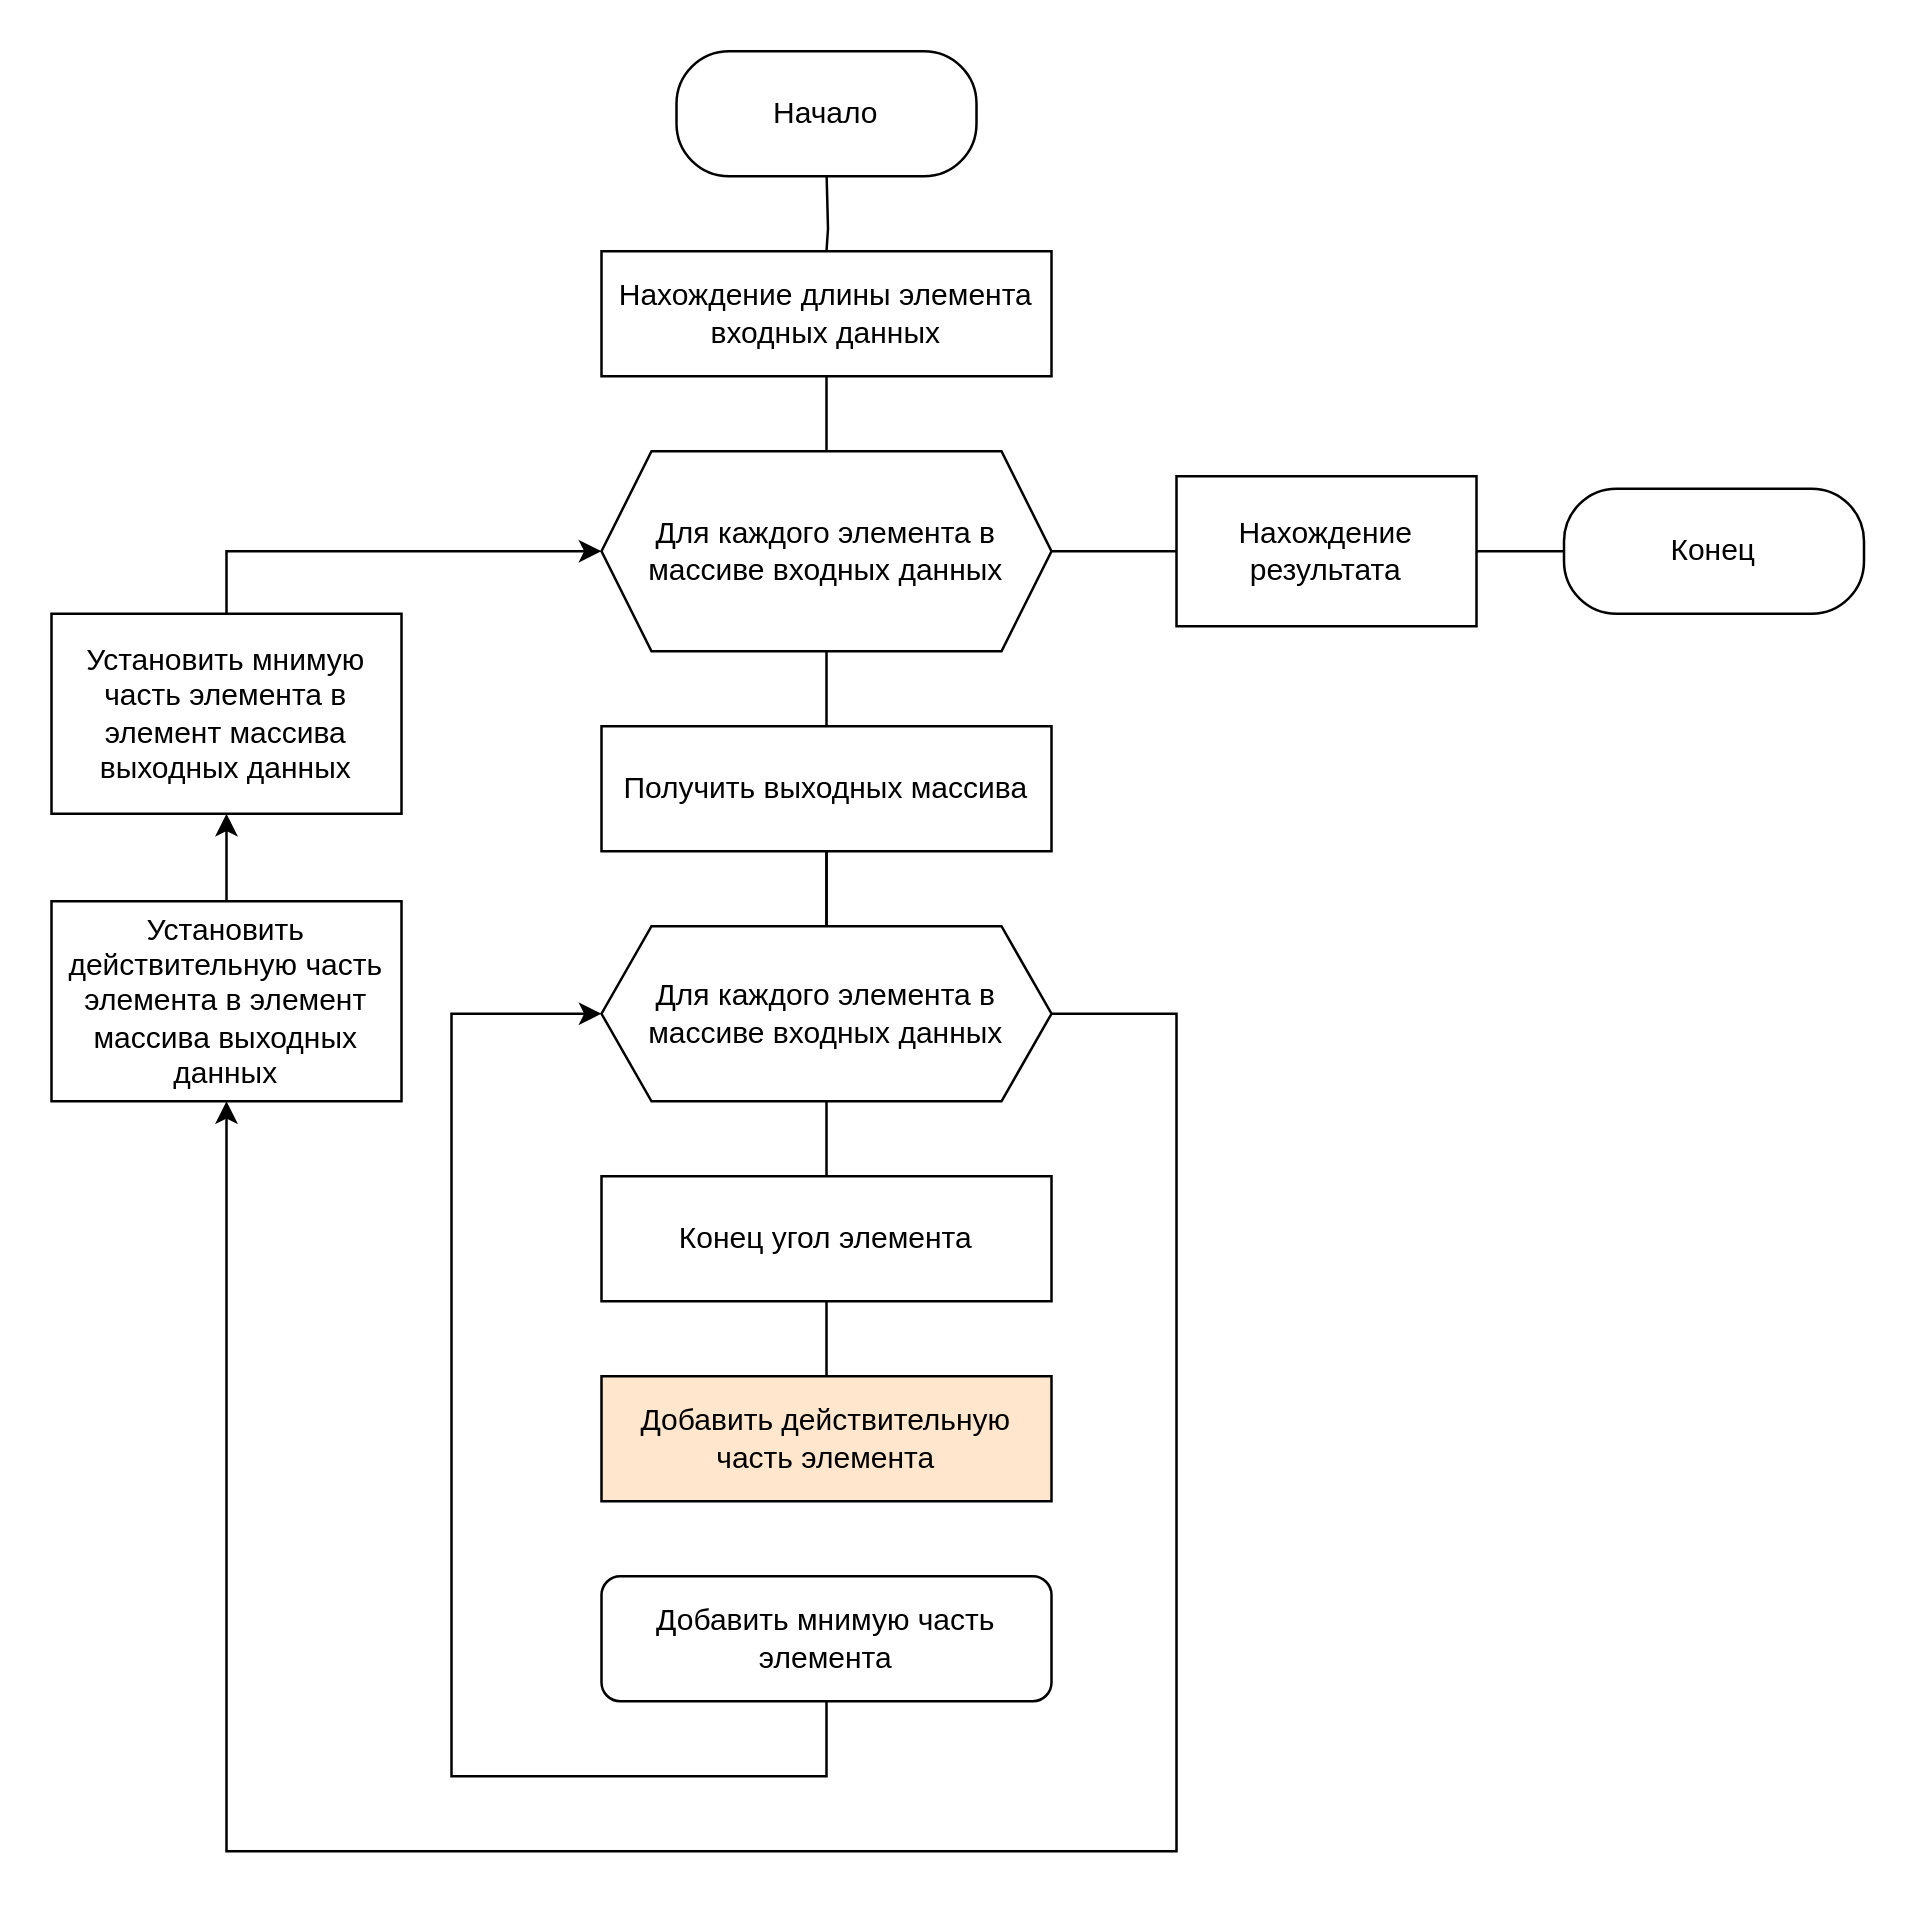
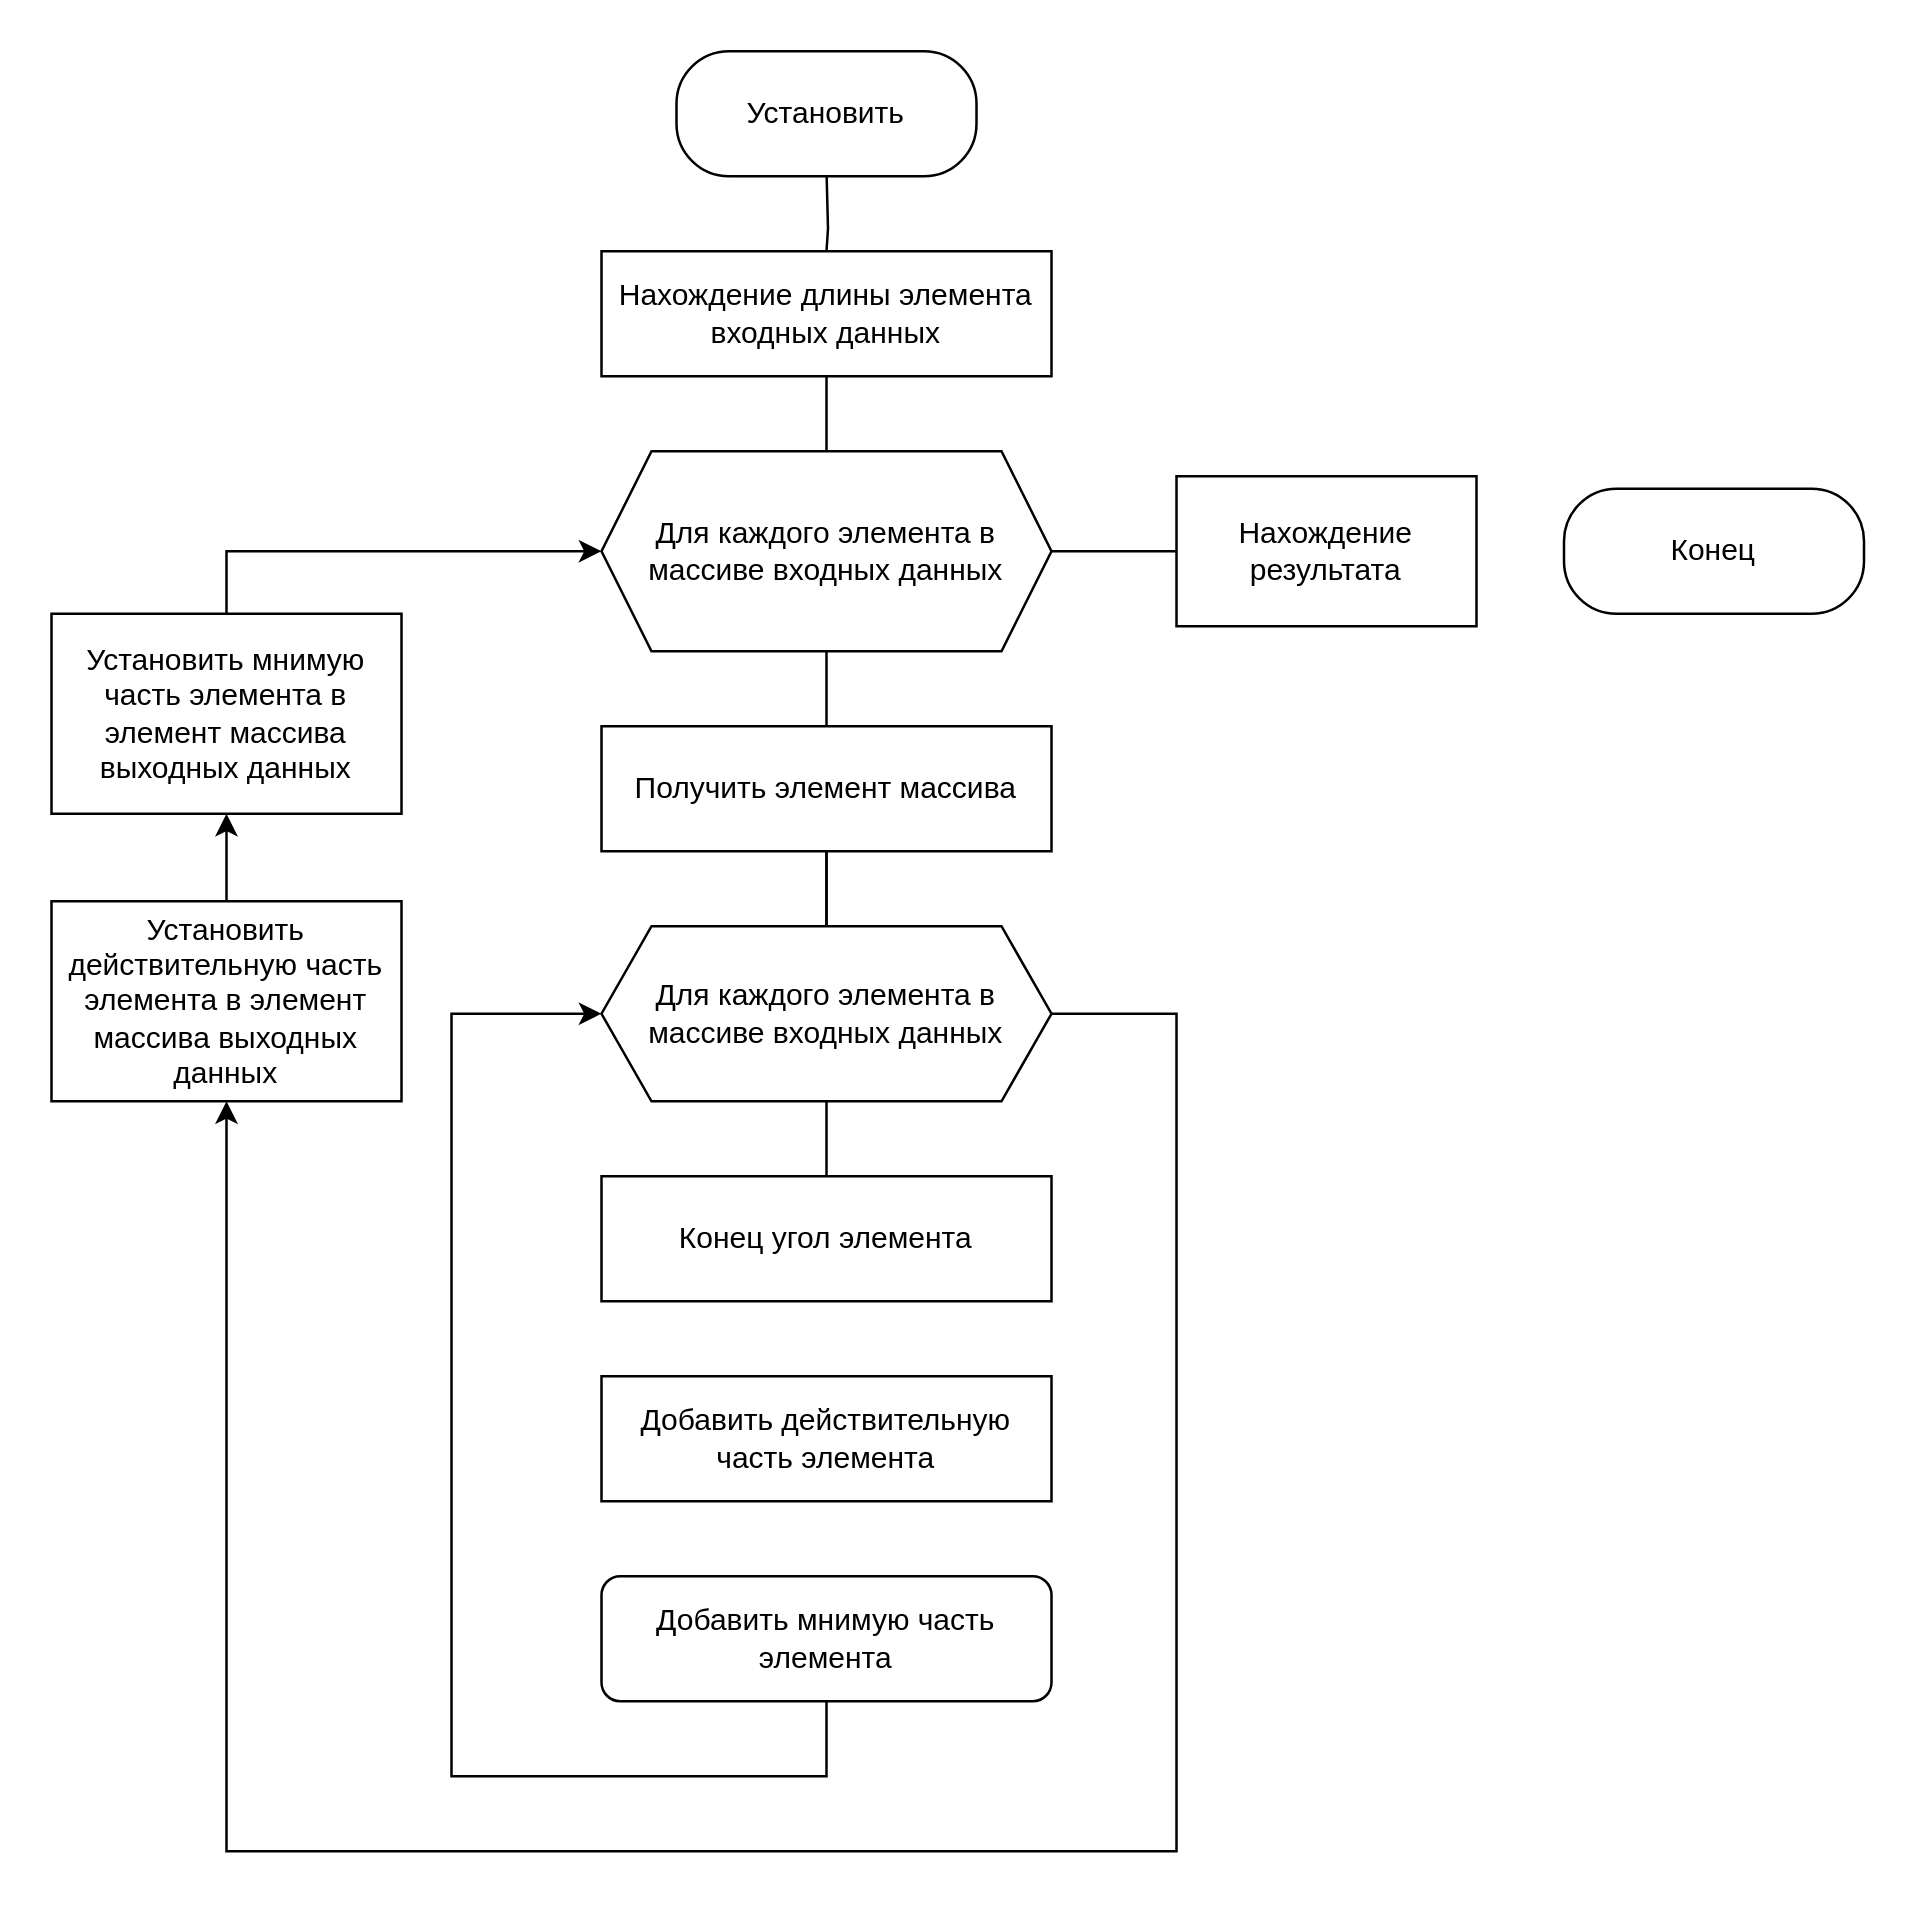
  <mxCell id="0" />
  <mxCell id="1" parent="0" />
  <mxCell id="2" value="" style="edgeStyle=orthogonalEdgeStyle;rounded=0;orthogonalLoop=1;jettySize=auto;html=1;endArrow=none;endFill=0;" parent="1" source="3" target="7" edge="1"><mxGeometry relative="1" as="geometry" /></mxCell>
  <mxCell id="3" value="Нахождение длины элемента входных данных" style="rounded=0;whiteSpace=wrap;html=1;" parent="1" vertex="1"><mxGeometry x="240" y="100" width="180" height="50" as="geometry" /></mxCell>
  <mxCell id="4" value="" style="edgeStyle=orthogonalEdgeStyle;rounded=0;orthogonalLoop=1;jettySize=auto;html=1;endArrow=none;endFill=0;" parent="1" target="3" edge="1"><mxGeometry relative="1" as="geometry"><mxPoint x="330.059" y="70" as="sourcePoint" /></mxGeometry></mxCell>
  <mxCell id="5" value="" style="edgeStyle=orthogonalEdgeStyle;rounded=0;orthogonalLoop=1;jettySize=auto;html=1;endArrow=none;endFill=0;" parent="1" source="7" target="10" edge="1"><mxGeometry relative="1" as="geometry" /></mxCell>
  <mxCell id="6" value="" style="edgeStyle=orthogonalEdgeStyle;rounded=0;orthogonalLoop=1;jettySize=auto;html=1;endArrow=none;endFill=0;" edge="1" parent="1" source="7" target="26"><mxGeometry relative="1" as="geometry" /></mxCell>
  <mxCell id="7" value="Для каждого элемента в массиве входных данных" style="shape=hexagon;perimeter=hexagonPerimeter2;whiteSpace=wrap;html=1;fixedSize=1;" parent="1" vertex="1"><mxGeometry x="240" y="180" width="180" height="80" as="geometry" /></mxCell>
  <mxCell id="8" value="" style="edgeStyle=orthogonalEdgeStyle;rounded=0;orthogonalLoop=1;jettySize=auto;html=1;endArrow=none;endFill=0;" parent="1" source="10" target="22" edge="1"><mxGeometry relative="1" as="geometry" /></mxCell>
  <mxCell id="9" value="" style="edgeStyle=orthogonalEdgeStyle;rounded=0;orthogonalLoop=1;jettySize=auto;html=1;endArrow=none;endFill=0;" edge="1" parent="1" source="10" target="22"><mxGeometry relative="1" as="geometry" /></mxCell>
- <mxCell id="10" value="Получить выходных массива" style="rounded=0;whiteSpace=wrap;html=1;" parent="1" vertex="1"><mxGeometry x="240" y="290" width="180" height="50" as="geometry" /></mxCell>
+ <mxCell id="10" value="Получить элемент массива" style="rounded=0;whiteSpace=wrap;html=1;" parent="1" vertex="1"><mxGeometry x="240" y="290" width="180" height="50" as="geometry" /></mxCell>
  <mxCell id="11" value="" style="edgeStyle=orthogonalEdgeStyle;rounded=0;orthogonalLoop=1;jettySize=auto;html=1;fontSize=11;jumpSize=6;" parent="1" source="12" target="14" edge="1"><mxGeometry relative="1" as="geometry" /></mxCell>
  <mxCell id="12" value="Установить действительную часть элемента в элемент массива выходных данных" style="rounded=0;whiteSpace=wrap;html=1;" parent="1" vertex="1"><mxGeometry x="20" y="360" width="140" height="80" as="geometry" /></mxCell>
  <mxCell id="13" style="edgeStyle=orthogonalEdgeStyle;rounded=0;orthogonalLoop=1;jettySize=auto;html=1;exitX=0.5;exitY=0;exitDx=0;exitDy=0;" parent="1" source="14" target="7" edge="1"><mxGeometry relative="1" as="geometry" /></mxCell>
  <mxCell id="14" value="Установить мнимую часть элемента в элемент массива выходных данных" style="rounded=0;whiteSpace=wrap;html=1;" parent="1" vertex="1"><mxGeometry x="20" y="245" width="140" height="80" as="geometry" /></mxCell>
  <mxCell id="15" style="edgeStyle=orthogonalEdgeStyle;rounded=0;orthogonalLoop=1;jettySize=auto;html=1;exitX=0.5;exitY=1;exitDx=0;exitDy=0;entryX=0;entryY=0.5;entryDx=0;entryDy=0;" parent="1" source="16" target="22" edge="1"><mxGeometry relative="1" as="geometry"><Array as="points"><mxPoint x="330" y="710" /><mxPoint x="180" y="710" /><mxPoint x="180" y="405" /></Array></mxGeometry></mxCell>
  <mxCell id="16" value="Добавить мнимую часть элемента" style="whiteSpace=wrap;html=1;rounded=1;" parent="1" vertex="1"><mxGeometry x="240" y="630" width="180" height="50" as="geometry" /></mxCell>
- <mxCell id="17" value="" style="edgeStyle=orthogonalEdgeStyle;rounded=0;orthogonalLoop=1;jettySize=auto;html=1;endArrow=none;endFill=0;" parent="1" source="18" target="19" edge="1"><mxGeometry relative="1" as="geometry" /></mxCell>
  <mxCell id="18" value="Конец угол элемента" style="rounded=0;whiteSpace=wrap;html=1;" parent="1" vertex="1"><mxGeometry x="240" y="470" width="180" height="50" as="geometry" /></mxCell>
- <mxCell id="19" value="Добавить действительную часть элемента" style="rounded=0;whiteSpace=wrap;html=1;fillColor=#ffe6cc;" parent="1" vertex="1"><mxGeometry x="240" y="550" width="180" height="50" as="geometry" /></mxCell>
+ <mxCell id="19" value="Добавить действительную часть элемента" style="rounded=0;whiteSpace=wrap;html=1;" parent="1" vertex="1"><mxGeometry x="240" y="550" width="180" height="50" as="geometry" /></mxCell>
  <mxCell id="20" value="" style="edgeStyle=orthogonalEdgeStyle;rounded=0;orthogonalLoop=1;jettySize=auto;html=1;endArrow=none;endFill=0;" parent="1" source="22" target="18" edge="1"><mxGeometry relative="1" as="geometry" /></mxCell>
  <mxCell id="21" value="" style="edgeStyle=orthogonalEdgeStyle;rounded=0;orthogonalLoop=1;jettySize=auto;html=1;entryX=0.5;entryY=1;entryDx=0;entryDy=0;exitX=1;exitY=0.5;exitDx=0;exitDy=0;" edge="1" parent="1" source="22" target="12"><mxGeometry relative="1" as="geometry"><mxPoint x="550" y="405" as="targetPoint" /><Array as="points"><mxPoint x="470" y="405" /><mxPoint x="470" y="740" /><mxPoint x="90" y="740" /></Array></mxGeometry></mxCell>
  <mxCell id="22" value="Для каждого элемента в массиве входных данных" style="shape=hexagon;perimeter=hexagonPerimeter2;whiteSpace=wrap;html=1;fixedSize=1;" parent="1" vertex="1"><mxGeometry x="240" y="370" width="180" height="70" as="geometry" /></mxCell>
- <mxCell id="23" value="Начало" style="rounded=1;whiteSpace=wrap;html=1;strokeWidth=1;arcSize=42;" parent="1" vertex="1"><mxGeometry x="270" y="20" width="120" height="50" as="geometry" /></mxCell>
+ <mxCell id="23" value="Установить" style="rounded=1;whiteSpace=wrap;html=1;strokeWidth=1;arcSize=42;" parent="1" vertex="1"><mxGeometry x="270" y="20" width="120" height="50" as="geometry" /></mxCell>
  <mxCell id="24" value="Конец" style="rounded=1;whiteSpace=wrap;html=1;strokeWidth=1;arcSize=42;" parent="1" vertex="1"><mxGeometry x="625" y="195" width="120" height="50" as="geometry" /></mxCell>
- <mxCell id="25" value="" style="edgeStyle=orthogonalEdgeStyle;rounded=0;orthogonalLoop=1;jettySize=auto;html=1;endArrow=none;endFill=0;" edge="1" parent="1" source="26" target="24"><mxGeometry relative="1" as="geometry" /></mxCell>
  <mxCell id="26" value="Нахождение результата" style="rounded=0;whiteSpace=wrap;html=1;" vertex="1" parent="1"><mxGeometry x="470" y="190" width="120" height="60" as="geometry" /></mxCell>
